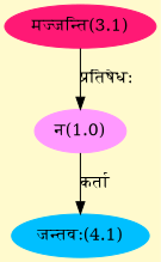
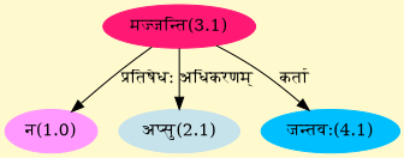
  digraph {
    bgcolor=lemonchiffon1
    compound=true
    rankdir=BT
    node [style=filled]
    edge [dir=back]
    n1 [color="#FF99FF" label="न(1.0)"]
    n2 [color="#FF1975" label="मज्जन्ति(3.1)"]
+   n3 [color="#C6E2EB" label="अप्सु(2.1)"]
    n4 [color="#00BFFF" label="जन्तवः(4.1)"]
    n1 -> n2 [label="प्रतिषेधः"]
-   n4 -> n1 [label="कर्ता"]
+   n3 -> n2 [label="अधिकरणम्"]
+   n4 -> n2 [label="कर्ता"]
  }
